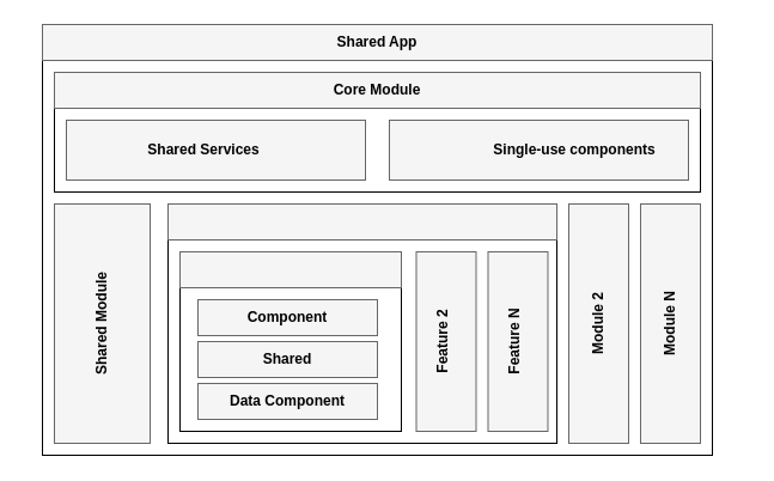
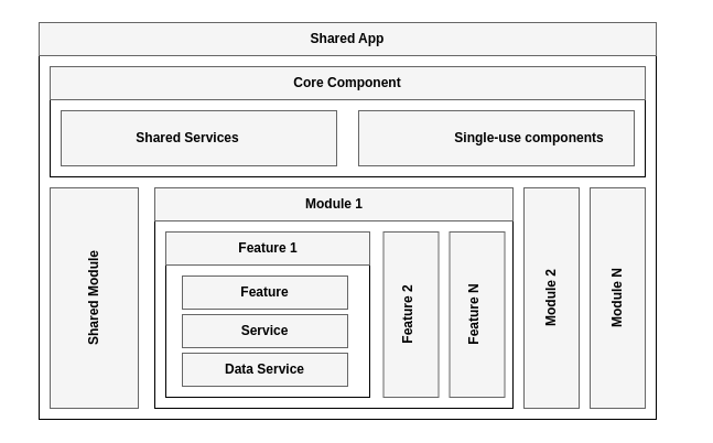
  <mxCell id="0" />
  <mxCell id="1" parent="0" />
  <mxCell id="2" value="" style="rounded=0;whiteSpace=wrap;html=1;" vertex="1" parent="1"><mxGeometry x="35" y="20" width="560" height="360" as="geometry" /></mxCell>
  <mxCell id="3" value="" style="rounded=0;whiteSpace=wrap;html=1;fillColor=#f5f5f5;fontColor=#333333;strokeColor=#666666;" vertex="1" parent="1"><mxGeometry x="35" y="20" width="560" height="30" as="geometry" /></mxCell>
  <mxCell id="4" value="" style="rounded=0;whiteSpace=wrap;html=1;" vertex="1" parent="1"><mxGeometry x="45" y="60" width="540" height="100" as="geometry" /></mxCell>
  <mxCell id="5" value="" style="rounded=0;whiteSpace=wrap;html=1;fillColor=#f5f5f5;fontColor=#333333;strokeColor=#666666;" vertex="1" parent="1"><mxGeometry x="45" y="60" width="540" height="30" as="geometry" /></mxCell>
  <mxCell id="6" value="" style="rounded=0;whiteSpace=wrap;html=1;fillColor=#f5f5f5;fontColor=#333333;strokeColor=#666666;" vertex="1" parent="1"><mxGeometry x="55" y="100" width="250" height="50" as="geometry" /></mxCell>
  <mxCell id="7" value="" style="rounded=0;whiteSpace=wrap;html=1;fillColor=#f5f5f5;fontColor=#333333;strokeColor=#666666;" vertex="1" parent="1"><mxGeometry x="325" y="100" width="250" height="50" as="geometry" /></mxCell>
  <mxCell id="8" value="" style="rounded=0;whiteSpace=wrap;html=1;fillColor=#f5f5f5;fontColor=#333333;strokeColor=#666666;" vertex="1" parent="1"><mxGeometry x="45" y="170" width="80" height="200" as="geometry" /></mxCell>
  <mxCell id="9" value="" style="rounded=0;whiteSpace=wrap;html=1;" vertex="1" parent="1"><mxGeometry x="140" y="170" width="325" height="200" as="geometry" /></mxCell>
  <mxCell id="10" value="" style="rounded=0;whiteSpace=wrap;html=1;fillColor=#f5f5f5;fontColor=#333333;strokeColor=#666666;" vertex="1" parent="1"><mxGeometry x="475" y="170" width="50" height="200" as="geometry" /></mxCell>
  <mxCell id="11" value="" style="rounded=0;whiteSpace=wrap;html=1;fillColor=#f5f5f5;fontColor=#333333;strokeColor=#666666;" vertex="1" parent="1"><mxGeometry x="535" y="170" width="50" height="200" as="geometry" /></mxCell>
  <mxCell id="12" value="&lt;b&gt;Shared App&lt;/b&gt;" style="text;html=1;strokeColor=none;fillColor=none;align=center;verticalAlign=middle;whiteSpace=wrap;rounded=0;" vertex="1" parent="1"><mxGeometry x="250" y="20" width="130" height="30" as="geometry" /></mxCell>
- <mxCell id="13" value="&lt;b&gt;Core Module&lt;/b&gt;" style="text;html=1;strokeColor=none;fillColor=none;align=center;verticalAlign=middle;whiteSpace=wrap;rounded=0;" vertex="1" parent="1"><mxGeometry x="250" y="60" width="130" height="30" as="geometry" /></mxCell>
+ <mxCell id="13" value="&lt;b&gt;Core Component&lt;/b&gt;" style="text;html=1;strokeColor=none;fillColor=none;align=center;verticalAlign=middle;whiteSpace=wrap;rounded=0;" vertex="1" parent="1"><mxGeometry x="250" y="60" width="130" height="30" as="geometry" /></mxCell>
  <mxCell id="14" value="&lt;b&gt;Shared Module&lt;/b&gt;" style="text;html=1;strokeColor=none;fillColor=none;align=center;verticalAlign=middle;whiteSpace=wrap;rounded=0;rotation=-90;" vertex="1" parent="1"><mxGeometry x="20" y="255" width="130" height="30" as="geometry" /></mxCell>
  <mxCell id="15" value="&lt;b&gt;Module 2&lt;/b&gt;" style="text;html=1;strokeColor=none;fillColor=none;align=center;verticalAlign=middle;whiteSpace=wrap;rounded=0;rotation=-90;" vertex="1" parent="1"><mxGeometry x="435" y="255" width="130" height="30" as="geometry" /></mxCell>
  <mxCell id="16" value="&lt;b&gt;Module N&lt;/b&gt;" style="text;html=1;strokeColor=none;fillColor=none;align=center;verticalAlign=middle;whiteSpace=wrap;rounded=0;rotation=-90;" vertex="1" parent="1"><mxGeometry x="495" y="255" width="130" height="30" as="geometry" /></mxCell>
  <mxCell id="17" value="" style="rounded=0;whiteSpace=wrap;html=1;fillColor=#f5f5f5;fontColor=#333333;strokeColor=#666666;" vertex="1" parent="1"><mxGeometry x="140" y="170" width="325" height="30" as="geometry" /></mxCell>
+ <mxCell id="18" value="&lt;b&gt;Module 1&lt;/b&gt;" style="text;html=1;strokeColor=none;fillColor=none;align=center;verticalAlign=middle;whiteSpace=wrap;rounded=0;" vertex="1" parent="1"><mxGeometry x="237.5" y="170" width="130" height="30" as="geometry" /></mxCell>
  <mxCell id="19" value="&lt;b&gt;Shared Services&lt;/b&gt;" style="text;html=1;strokeColor=none;fillColor=none;align=center;verticalAlign=middle;whiteSpace=wrap;rounded=0;" vertex="1" parent="1"><mxGeometry x="105" y="110" width="130" height="30" as="geometry" /></mxCell>
  <mxCell id="20" value="&lt;b&gt;Single-use components&lt;/b&gt;" style="text;html=1;strokeColor=none;fillColor=none;align=center;verticalAlign=middle;whiteSpace=wrap;rounded=0;" vertex="1" parent="1"><mxGeometry x="400" y="110" width="160" height="30" as="geometry" /></mxCell>
  <mxCell id="21" value="" style="rounded=0;whiteSpace=wrap;html=1;" vertex="1" parent="1"><mxGeometry x="150" y="210" width="185" height="150" as="geometry" /></mxCell>
  <mxCell id="22" value="" style="rounded=0;whiteSpace=wrap;html=1;fillColor=#f5f5f5;fontColor=#333333;strokeColor=#666666;" vertex="1" parent="1"><mxGeometry x="150" y="210" width="185" height="30" as="geometry" /></mxCell>
+ <mxCell id="23" value="&lt;b&gt;Feature 1&lt;/b&gt;" style="text;html=1;strokeColor=none;fillColor=none;align=center;verticalAlign=middle;whiteSpace=wrap;rounded=0;" vertex="1" parent="1"><mxGeometry x="177.5" y="210" width="130" height="30" as="geometry" /></mxCell>
  <mxCell id="24" value="" style="rounded=0;whiteSpace=wrap;html=1;fillColor=#f5f5f5;fontColor=#333333;strokeColor=#666666;" vertex="1" parent="1"><mxGeometry x="165" y="285" width="150" height="30" as="geometry" /></mxCell>
  <mxCell id="25" value="" style="rounded=0;whiteSpace=wrap;html=1;fillColor=#f5f5f5;fontColor=#333333;strokeColor=#666666;" vertex="1" parent="1"><mxGeometry x="165" y="320" width="150" height="30" as="geometry" /></mxCell>
- <mxCell id="26" value="&lt;b&gt;Shared&lt;/b&gt;" style="text;html=1;strokeColor=none;fillColor=none;align=center;verticalAlign=middle;whiteSpace=wrap;rounded=0;" vertex="1" parent="1"><mxGeometry x="175" y="285" width="130" height="30" as="geometry" /></mxCell>
- <mxCell id="27" value="&lt;b&gt;Data Component&lt;/b&gt;" style="text;html=1;strokeColor=none;fillColor=none;align=center;verticalAlign=middle;whiteSpace=wrap;rounded=0;" vertex="1" parent="1"><mxGeometry x="175" y="320" width="130" height="30" as="geometry" /></mxCell>
+ <mxCell id="26" value="&lt;b&gt;Service&lt;/b&gt;" style="text;html=1;strokeColor=none;fillColor=none;align=center;verticalAlign=middle;whiteSpace=wrap;rounded=0;" vertex="1" parent="1"><mxGeometry x="175" y="285" width="130" height="30" as="geometry" /></mxCell>
+ <mxCell id="27" value="&lt;b&gt;Data Service&lt;/b&gt;" style="text;html=1;strokeColor=none;fillColor=none;align=center;verticalAlign=middle;whiteSpace=wrap;rounded=0;" vertex="1" parent="1"><mxGeometry x="175" y="320" width="130" height="30" as="geometry" /></mxCell>
  <mxCell id="28" value="" style="rounded=0;whiteSpace=wrap;html=1;fillColor=#f5f5f5;fontColor=#333333;strokeColor=#666666;" vertex="1" parent="1"><mxGeometry x="165" y="250" width="150" height="30" as="geometry" /></mxCell>
- <mxCell id="29" value="&lt;b&gt;Component&lt;/b&gt;" style="text;html=1;strokeColor=none;fillColor=none;align=center;verticalAlign=middle;whiteSpace=wrap;rounded=0;" vertex="1" parent="1"><mxGeometry x="175" y="250" width="130" height="30" as="geometry" /></mxCell>
+ <mxCell id="29" value="&lt;b&gt;Feature&lt;/b&gt;" style="text;html=1;strokeColor=none;fillColor=none;align=center;verticalAlign=middle;whiteSpace=wrap;rounded=0;" vertex="1" parent="1"><mxGeometry x="175" y="250" width="130" height="30" as="geometry" /></mxCell>
  <mxCell id="30" value="" style="rounded=0;whiteSpace=wrap;html=1;fillColor=#f5f5f5;fontColor=#333333;strokeColor=#666666;" vertex="1" parent="1"><mxGeometry x="347.5" y="210" width="50" height="150" as="geometry" /></mxCell>
  <mxCell id="31" value="&lt;b&gt;Feature 2&lt;/b&gt;" style="text;html=1;strokeColor=none;fillColor=none;align=center;verticalAlign=middle;whiteSpace=wrap;rounded=0;rotation=-90;" vertex="1" parent="1"><mxGeometry x="305" y="270" width="130" height="30" as="geometry" /></mxCell>
  <mxCell id="32" value="" style="rounded=0;whiteSpace=wrap;html=1;fillColor=#f5f5f5;fontColor=#333333;strokeColor=#666666;" vertex="1" parent="1"><mxGeometry x="407.5" y="210" width="50" height="150" as="geometry" /></mxCell>
  <mxCell id="33" value="&lt;b&gt;Feature N&lt;/b&gt;" style="text;html=1;strokeColor=none;fillColor=none;align=center;verticalAlign=middle;whiteSpace=wrap;rounded=0;rotation=-90;" vertex="1" parent="1"><mxGeometry x="365" y="270" width="130" height="30" as="geometry" /></mxCell>
